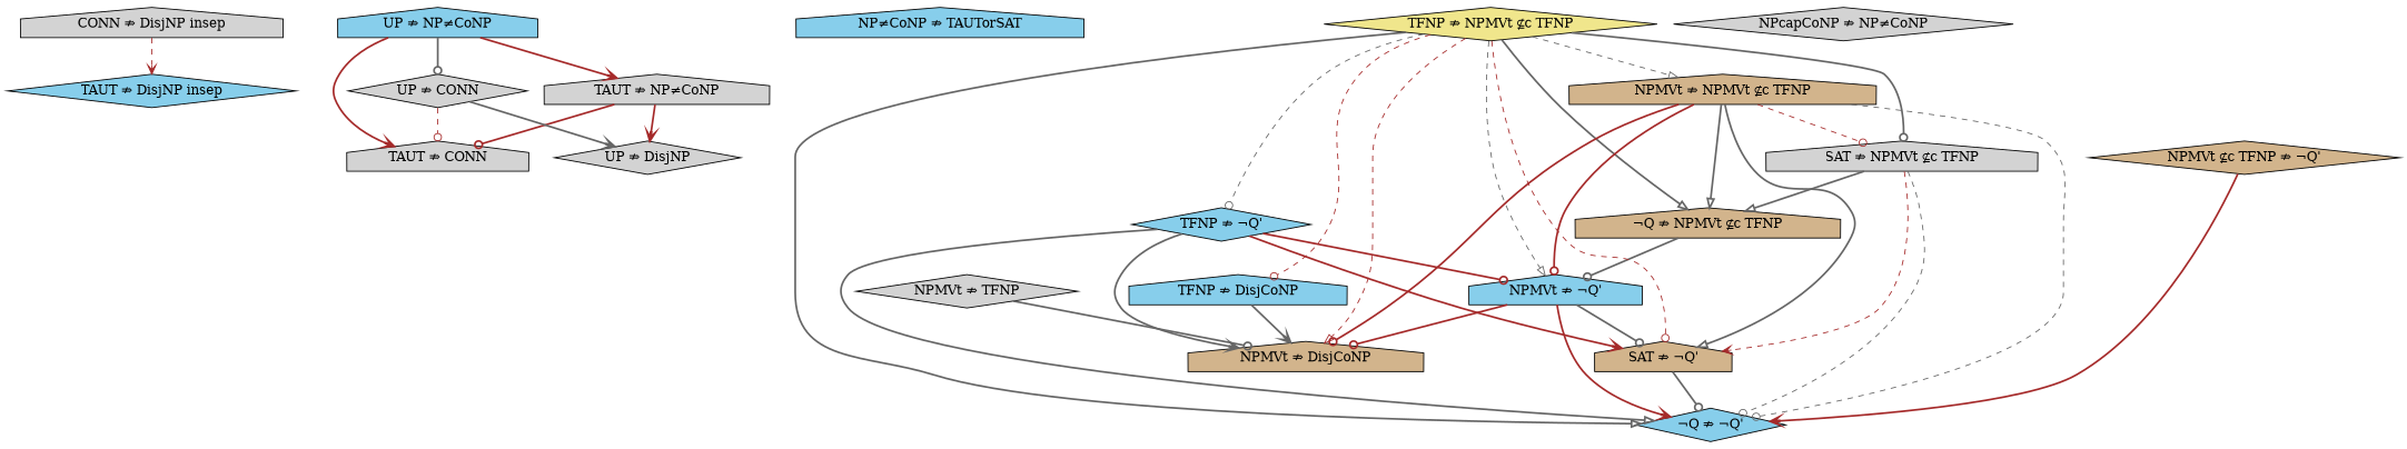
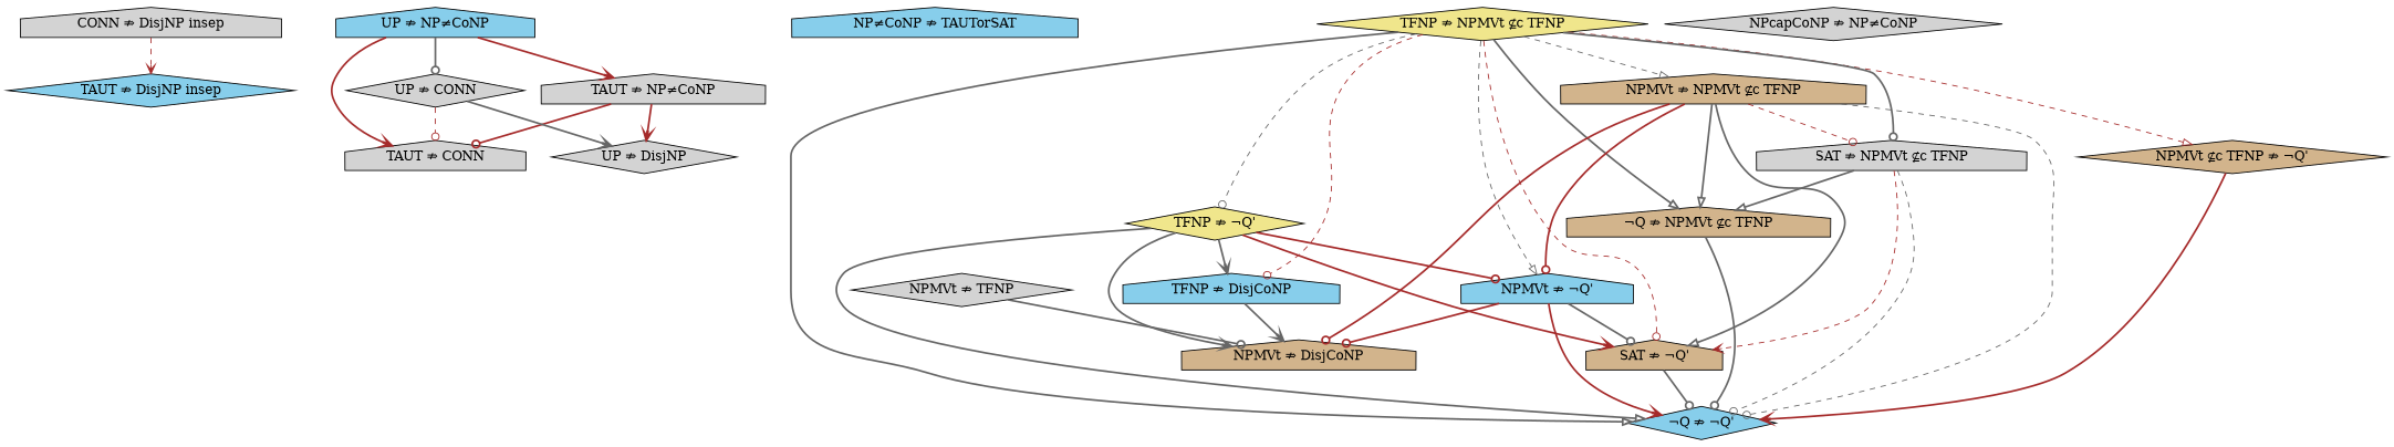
  strict digraph {
    fontname="DejaVu Serif"
    node [fillcolor=lightgrey fontname="DejaVu Serif" shape=house style=filled]
    edge [arrowhead=odot color=gray40 fontname="DejaVu Serif" style=bold]
    n1 [label="CONN ⇏ DisjNP insep"]
    n2 [fillcolor=skyblue label="TAUT ⇏ DisjNP insep" shape=diamond]
    n3 [label="TAUT ⇏ CONN"]
    n4 [label="TAUT ⇏ NP≠CoNP"]
    n5 [label="UP ⇏ DisjNP" shape=diamond]
    n6 [fillcolor=skyblue label="NP≠CoNP ⇏ TAUTorSAT"]
    n7 [label="UP ⇏ CONN" shape=diamond]
    n8 [fillcolor=skyblue label="UP ⇏ NP≠CoNP"]
    n9 [fillcolor=tan label="NPMVt ⊈c TFNP ⇏ ¬Q'" shape=diamond]
    n10 [fillcolor=skyblue label="¬Q ⇏ ¬Q'" shape=diamond]
    n11 [fillcolor=tan label="¬Q ⇏ NPMVt ⊈c TFNP"]
    n12 [label="NPcapCoNP ⇏ NP≠CoNP" shape=diamond]
-   n13 [fillcolor=skyblue label="TFNP ⇏ ¬Q'" shape=diamond]
+   n13 [fillcolor=khaki label="TFNP ⇏ ¬Q'" shape=diamond]
    n14 [fillcolor=skyblue label="TFNP ⇏ DisjCoNP"]
    n15 [fillcolor=skyblue label="NPMVt ⇏ ¬Q'"]
    n16 [fillcolor=tan label="NPMVt ⇏ DisjCoNP"]
    n17 [fillcolor=tan label="SAT ⇏ ¬Q'"]
    n18 [fillcolor=khaki label="TFNP ⇏ NPMVt ⊈c TFNP" shape=diamond]
    n19 [fillcolor=tan label="NPMVt ⇏ NPMVt ⊈c TFNP"]
    n20 [label="SAT ⇏ NPMVt ⊈c TFNP"]
    n21 [label="NPMVt ⇏ TFNP" shape=diamond]
    n1 -> n2 [arrowhead=vee color=brown style=dashed]
    n4 -> n3 [color=brown]
    n4 -> n5 [arrowhead=vee color=brown]
    n7 -> n3 [color=brown style=dashed]
    n7 -> n5 [arrowhead=vee]
    n8 -> n3 [arrowhead=vee color=brown]
    n8 -> n4 [arrowhead=vee color=brown]
    n8 -> n7
    n9 -> n10 [arrowhead=vee color=brown]
-   n11 -> n15
+   n11 -> n10
    n13 -> n10 [arrowhead=onormal]
+   n13 -> n14 [arrowhead=vee]
    n13 -> n15 [color=brown]
    n13 -> n16 [arrowhead=vee]
    n13 -> n17 [arrowhead=vee color=brown]
    n14 -> n16 [arrowhead=vee]
    n15 -> n10 [arrowhead=vee color=brown]
    n15 -> n16 [color=brown]
    n15 -> n17
    n17 -> n10
    n18 -> n10 [arrowhead=onormal]
    n18 -> n11 [arrowhead=onormal]
    n18 -> n13 [style=dashed]
    n18 -> n14 [color=brown style=dashed]
    n18 -> n15 [arrowhead=onormal style=dashed]
-   n18 -> n16 [arrowhead=onormal color=brown style=dashed]
+   n18 -> n9 [arrowhead=onormal color=brown style=dashed]
    n18 -> n17 [color=brown style=dashed]
    n18 -> n19 [arrowhead=onormal style=dashed]
    n18 -> n20
    n19 -> n10 [style=dashed]
    n19 -> n11 [arrowhead=onormal]
    n19 -> n15 [color=brown]
    n19 -> n16 [color=brown]
    n19 -> n17 [arrowhead=onormal]
    n19 -> n20 [color=brown style=dashed]
    n20 -> n10 [style=dashed]
    n20 -> n11 [arrowhead=onormal]
    n20 -> n17 [arrowhead=vee color=brown style=dashed]
    n21 -> n16
  }
